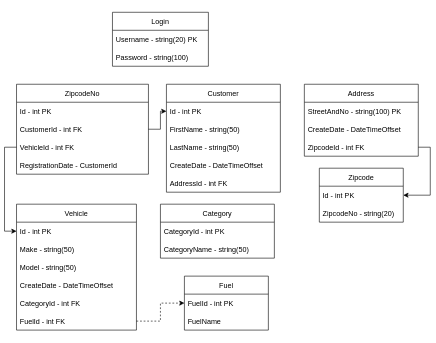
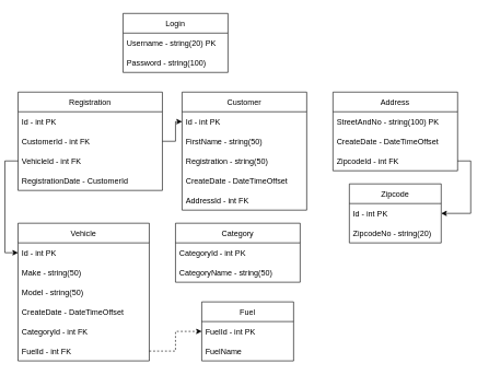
  <mxCell id="0" />
  <mxCell id="1" parent="0" />
  <mxCell id="2" value="Login" style="swimlane;fontStyle=0;childLayout=stackLayout;horizontal=1;startSize=30;horizontalStack=0;resizeParent=1;resizeParentMax=0;resizeLast=0;collapsible=1;marginBottom=0;" vertex="1" parent="1"><mxGeometry x="180" y="20" width="160" height="90" as="geometry" /></mxCell>
  <mxCell id="3" value="Username - string(20) PK " style="text;strokeColor=none;fillColor=none;align=left;verticalAlign=middle;spacingLeft=4;spacingRight=4;overflow=hidden;points=[[0,0.5],[1,0.5]];portConstraint=eastwest;rotatable=0;" vertex="1" parent="2"><mxGeometry y="30" width="160" height="30" as="geometry" /></mxCell>
  <mxCell id="4" value="Password - string(100)" style="text;strokeColor=none;fillColor=none;align=left;verticalAlign=middle;spacingLeft=4;spacingRight=4;overflow=hidden;points=[[0,0.5],[1,0.5]];portConstraint=eastwest;rotatable=0;" vertex="1" parent="2"><mxGeometry y="60" width="160" height="30" as="geometry" /></mxCell>
  <mxCell id="5" value="Address" style="swimlane;fontStyle=0;childLayout=stackLayout;horizontal=1;startSize=30;horizontalStack=0;resizeParent=1;resizeParentMax=0;resizeLast=0;collapsible=1;marginBottom=0;" vertex="1" parent="1"><mxGeometry x="500" y="140" width="190" height="120" as="geometry" /></mxCell>
  <mxCell id="6" value="StreetAndNo - string(100) PK " style="text;strokeColor=none;fillColor=none;align=left;verticalAlign=middle;spacingLeft=4;spacingRight=4;overflow=hidden;points=[[0,0.5],[1,0.5]];portConstraint=eastwest;rotatable=0;" vertex="1" parent="5"><mxGeometry y="30" width="190" height="30" as="geometry" /></mxCell>
  <mxCell id="7" value="CreateDate - DateTimeOffset" style="text;strokeColor=none;fillColor=none;align=left;verticalAlign=middle;spacingLeft=4;spacingRight=4;overflow=hidden;points=[[0,0.5],[1,0.5]];portConstraint=eastwest;rotatable=0;" vertex="1" parent="5"><mxGeometry y="60" width="190" height="30" as="geometry" /></mxCell>
  <mxCell id="8" value="ZipcodeId - int FK" style="text;strokeColor=none;fillColor=none;align=left;verticalAlign=middle;spacingLeft=4;spacingRight=4;overflow=hidden;points=[[0,0.5],[1,0.5]];portConstraint=eastwest;rotatable=0;" vertex="1" parent="5"><mxGeometry y="90" width="190" height="30" as="geometry" /></mxCell>
  <mxCell id="9" value="Customer" style="swimlane;fontStyle=0;childLayout=stackLayout;horizontal=1;startSize=30;horizontalStack=0;resizeParent=1;resizeParentMax=0;resizeLast=0;collapsible=1;marginBottom=0;" vertex="1" parent="1"><mxGeometry x="270" y="140" width="190" height="180" as="geometry" /></mxCell>
  <mxCell id="10" value="Id - int PK" style="text;strokeColor=none;fillColor=none;align=left;verticalAlign=middle;spacingLeft=4;spacingRight=4;overflow=hidden;points=[[0,0.5],[1,0.5]];portConstraint=eastwest;rotatable=0;" vertex="1" parent="9"><mxGeometry y="30" width="190" height="30" as="geometry" /></mxCell>
  <mxCell id="11" value="FirstName - string(50)" style="text;strokeColor=none;fillColor=none;align=left;verticalAlign=middle;spacingLeft=4;spacingRight=4;overflow=hidden;points=[[0,0.5],[1,0.5]];portConstraint=eastwest;rotatable=0;" vertex="1" parent="9"><mxGeometry y="60" width="190" height="30" as="geometry" /></mxCell>
- <mxCell id="12" value="LastName - string(50)" style="text;strokeColor=none;fillColor=none;align=left;verticalAlign=middle;spacingLeft=4;spacingRight=4;overflow=hidden;points=[[0,0.5],[1,0.5]];portConstraint=eastwest;rotatable=0;" vertex="1" parent="9"><mxGeometry y="90" width="190" height="30" as="geometry" /></mxCell>
+ <mxCell id="12" value="Registration - string(50)" style="text;strokeColor=none;fillColor=none;align=left;verticalAlign=middle;spacingLeft=4;spacingRight=4;overflow=hidden;points=[[0,0.5],[1,0.5]];portConstraint=eastwest;rotatable=0;" vertex="1" parent="9"><mxGeometry y="90" width="190" height="30" as="geometry" /></mxCell>
  <mxCell id="13" value="CreateDate - DateTimeOffset" style="text;strokeColor=none;fillColor=none;align=left;verticalAlign=middle;spacingLeft=4;spacingRight=4;overflow=hidden;points=[[0,0.5],[1,0.5]];portConstraint=eastwest;rotatable=0;" vertex="1" parent="9"><mxGeometry y="120" width="190" height="30" as="geometry" /></mxCell>
  <mxCell id="14" value="AddressId - int FK" style="text;strokeColor=none;fillColor=none;align=left;verticalAlign=middle;spacingLeft=4;spacingRight=4;overflow=hidden;points=[[0,0.5],[1,0.5]];portConstraint=eastwest;rotatable=0;" vertex="1" parent="9"><mxGeometry y="150" width="190" height="30" as="geometry" /></mxCell>
  <mxCell id="15" value="Zipcode" style="swimlane;fontStyle=0;childLayout=stackLayout;horizontal=1;startSize=30;horizontalStack=0;resizeParent=1;resizeParentMax=0;resizeLast=0;collapsible=1;marginBottom=0;" vertex="1" parent="1"><mxGeometry x="525" y="280" width="140" height="90" as="geometry" /></mxCell>
  <mxCell id="16" value="Id - int PK" style="text;strokeColor=none;fillColor=none;align=left;verticalAlign=middle;spacingLeft=4;spacingRight=4;overflow=hidden;points=[[0,0.5],[1,0.5]];portConstraint=eastwest;rotatable=0;" vertex="1" parent="15"><mxGeometry y="30" width="140" height="30" as="geometry" /></mxCell>
  <mxCell id="17" value="ZipcodeNo - string(20)" style="text;strokeColor=none;fillColor=none;align=left;verticalAlign=middle;spacingLeft=4;spacingRight=4;overflow=hidden;points=[[0,0.5],[1,0.5]];portConstraint=eastwest;rotatable=0;" vertex="1" parent="15"><mxGeometry y="60" width="140" height="30" as="geometry" /></mxCell>
  <mxCell id="18" style="edgeStyle=orthogonalEdgeStyle;rounded=0;orthogonalLoop=1;jettySize=auto;html=1;exitX=1;exitY=0.5;exitDx=0;exitDy=0;entryX=1;entryY=0.5;entryDx=0;entryDy=0;" edge="1" parent="1" source="8" target="16"><mxGeometry relative="1" as="geometry" /></mxCell>
  <mxCell id="19" value="Vehicle" style="swimlane;fontStyle=0;childLayout=stackLayout;horizontal=1;startSize=30;horizontalStack=0;resizeParent=1;resizeParentMax=0;resizeLast=0;collapsible=1;marginBottom=0;" vertex="1" parent="1"><mxGeometry x="20" y="340" width="200" height="210" as="geometry" /></mxCell>
  <mxCell id="20" value="Id - int PK" style="text;strokeColor=none;fillColor=none;align=left;verticalAlign=middle;spacingLeft=4;spacingRight=4;overflow=hidden;points=[[0,0.5],[1,0.5]];portConstraint=eastwest;rotatable=0;" vertex="1" parent="19"><mxGeometry y="30" width="200" height="30" as="geometry" /></mxCell>
  <mxCell id="21" value="Make - string(50)" style="text;strokeColor=none;fillColor=none;align=left;verticalAlign=middle;spacingLeft=4;spacingRight=4;overflow=hidden;points=[[0,0.5],[1,0.5]];portConstraint=eastwest;rotatable=0;" vertex="1" parent="19"><mxGeometry y="60" width="200" height="30" as="geometry" /></mxCell>
  <mxCell id="22" value="Model - string(50)" style="text;strokeColor=none;fillColor=none;align=left;verticalAlign=middle;spacingLeft=4;spacingRight=4;overflow=hidden;points=[[0,0.5],[1,0.5]];portConstraint=eastwest;rotatable=0;" vertex="1" parent="19"><mxGeometry y="90" width="200" height="30" as="geometry" /></mxCell>
  <mxCell id="23" value="CreateDate - DateTimeOffset" style="text;strokeColor=none;fillColor=none;align=left;verticalAlign=middle;spacingLeft=4;spacingRight=4;overflow=hidden;points=[[0,0.5],[1,0.5]];portConstraint=eastwest;rotatable=0;" vertex="1" parent="19"><mxGeometry y="120" width="200" height="30" as="geometry" /></mxCell>
  <mxCell id="24" value="CategoryId - int FK" style="text;strokeColor=none;fillColor=none;align=left;verticalAlign=middle;spacingLeft=4;spacingRight=4;overflow=hidden;points=[[0,0.5],[1,0.5]];portConstraint=eastwest;rotatable=0;" vertex="1" parent="19"><mxGeometry y="150" width="200" height="30" as="geometry" /></mxCell>
  <mxCell id="25" value="FuelId - int FK" style="text;strokeColor=none;fillColor=none;align=left;verticalAlign=middle;spacingLeft=4;spacingRight=4;overflow=hidden;points=[[0,0.5],[1,0.5]];portConstraint=eastwest;rotatable=0;" vertex="1" parent="19"><mxGeometry y="180" width="200" height="30" as="geometry" /></mxCell>
  <mxCell id="26" value="Category" style="swimlane;fontStyle=0;childLayout=stackLayout;horizontal=1;startSize=30;horizontalStack=0;resizeParent=1;resizeParentMax=0;resizeLast=0;collapsible=1;marginBottom=0;" vertex="1" parent="1"><mxGeometry x="260" y="340" width="190" height="90" as="geometry" /></mxCell>
  <mxCell id="27" value="CategoryId - int PK" style="text;strokeColor=none;fillColor=none;align=left;verticalAlign=middle;spacingLeft=4;spacingRight=4;overflow=hidden;points=[[0,0.5],[1,0.5]];portConstraint=eastwest;rotatable=0;" vertex="1" parent="26"><mxGeometry y="30" width="190" height="30" as="geometry" /></mxCell>
  <mxCell id="28" value="CategoryName - string(50)" style="text;strokeColor=none;fillColor=none;align=left;verticalAlign=middle;spacingLeft=4;spacingRight=4;overflow=hidden;points=[[0,0.5],[1,0.5]];portConstraint=eastwest;rotatable=0;" vertex="1" parent="26"><mxGeometry y="60" width="190" height="30" as="geometry" /></mxCell>
  <mxCell id="29" value="Fuel" style="swimlane;fontStyle=0;childLayout=stackLayout;horizontal=1;startSize=30;horizontalStack=0;resizeParent=1;resizeParentMax=0;resizeLast=0;collapsible=1;marginBottom=0;" vertex="1" parent="1"><mxGeometry x="300" y="460" width="140" height="90" as="geometry" /></mxCell>
  <mxCell id="30" value="FuelId - int PK" style="text;strokeColor=none;fillColor=none;align=left;verticalAlign=middle;spacingLeft=4;spacingRight=4;overflow=hidden;points=[[0,0.5],[1,0.5]];portConstraint=eastwest;rotatable=0;" vertex="1" parent="29"><mxGeometry y="30" width="140" height="30" as="geometry" /></mxCell>
  <mxCell id="31" value="FuelName" style="text;strokeColor=none;fillColor=none;align=left;verticalAlign=middle;spacingLeft=4;spacingRight=4;overflow=hidden;points=[[0,0.5],[1,0.5]];portConstraint=eastwest;rotatable=0;" vertex="1" parent="29"><mxGeometry y="60" width="140" height="30" as="geometry" /></mxCell>
  <mxCell id="32" style="edgeStyle=orthogonalEdgeStyle;rounded=0;orthogonalLoop=1;jettySize=auto;html=1;exitX=1;exitY=0.5;exitDx=0;exitDy=0;dashed=1;" edge="1" parent="1" source="25" target="30"><mxGeometry relative="1" as="geometry" /></mxCell>
- <mxCell id="33" value="ZipcodeNo" style="swimlane;fontStyle=0;childLayout=stackLayout;horizontal=1;startSize=30;horizontalStack=0;resizeParent=1;resizeParentMax=0;resizeLast=0;collapsible=1;marginBottom=0;" vertex="1" parent="1"><mxGeometry x="20" y="140" width="220" height="150" as="geometry" /></mxCell>
+ <mxCell id="33" value="Registration" style="swimlane;fontStyle=0;childLayout=stackLayout;horizontal=1;startSize=30;horizontalStack=0;resizeParent=1;resizeParentMax=0;resizeLast=0;collapsible=1;marginBottom=0;" vertex="1" parent="1"><mxGeometry x="20" y="140" width="220" height="150" as="geometry" /></mxCell>
  <mxCell id="34" value="Id - int PK" style="text;strokeColor=none;fillColor=none;align=left;verticalAlign=middle;spacingLeft=4;spacingRight=4;overflow=hidden;points=[[0,0.5],[1,0.5]];portConstraint=eastwest;rotatable=0;" vertex="1" parent="33"><mxGeometry y="30" width="220" height="30" as="geometry" /></mxCell>
  <mxCell id="35" value="CustomerId - int FK" style="text;strokeColor=none;fillColor=none;align=left;verticalAlign=middle;spacingLeft=4;spacingRight=4;overflow=hidden;points=[[0,0.5],[1,0.5]];portConstraint=eastwest;rotatable=0;" vertex="1" parent="33"><mxGeometry y="60" width="220" height="30" as="geometry" /></mxCell>
  <mxCell id="36" value="VehicleId - int FK" style="text;strokeColor=none;fillColor=none;align=left;verticalAlign=middle;spacingLeft=4;spacingRight=4;overflow=hidden;points=[[0,0.5],[1,0.5]];portConstraint=eastwest;rotatable=0;" vertex="1" parent="33"><mxGeometry y="90" width="220" height="30" as="geometry" /></mxCell>
  <mxCell id="37" value="RegistrationDate - CustomerId" style="text;strokeColor=none;fillColor=none;align=left;verticalAlign=middle;spacingLeft=4;spacingRight=4;overflow=hidden;points=[[0,0.5],[1,0.5]];portConstraint=eastwest;rotatable=0;" vertex="1" parent="33"><mxGeometry y="120" width="220" height="30" as="geometry" /></mxCell>
  <mxCell id="38" style="edgeStyle=orthogonalEdgeStyle;rounded=0;orthogonalLoop=1;jettySize=auto;html=1;exitX=1;exitY=0.5;exitDx=0;exitDy=0;entryX=0;entryY=0.5;entryDx=0;entryDy=0;" edge="1" parent="1" source="35" target="10"><mxGeometry relative="1" as="geometry" /></mxCell>
  <mxCell id="39" style="edgeStyle=orthogonalEdgeStyle;rounded=0;orthogonalLoop=1;jettySize=auto;html=1;exitX=0;exitY=0.5;exitDx=0;exitDy=0;entryX=0;entryY=0.5;entryDx=0;entryDy=0;" edge="1" parent="1" source="36" target="20"><mxGeometry relative="1" as="geometry" /></mxCell>
